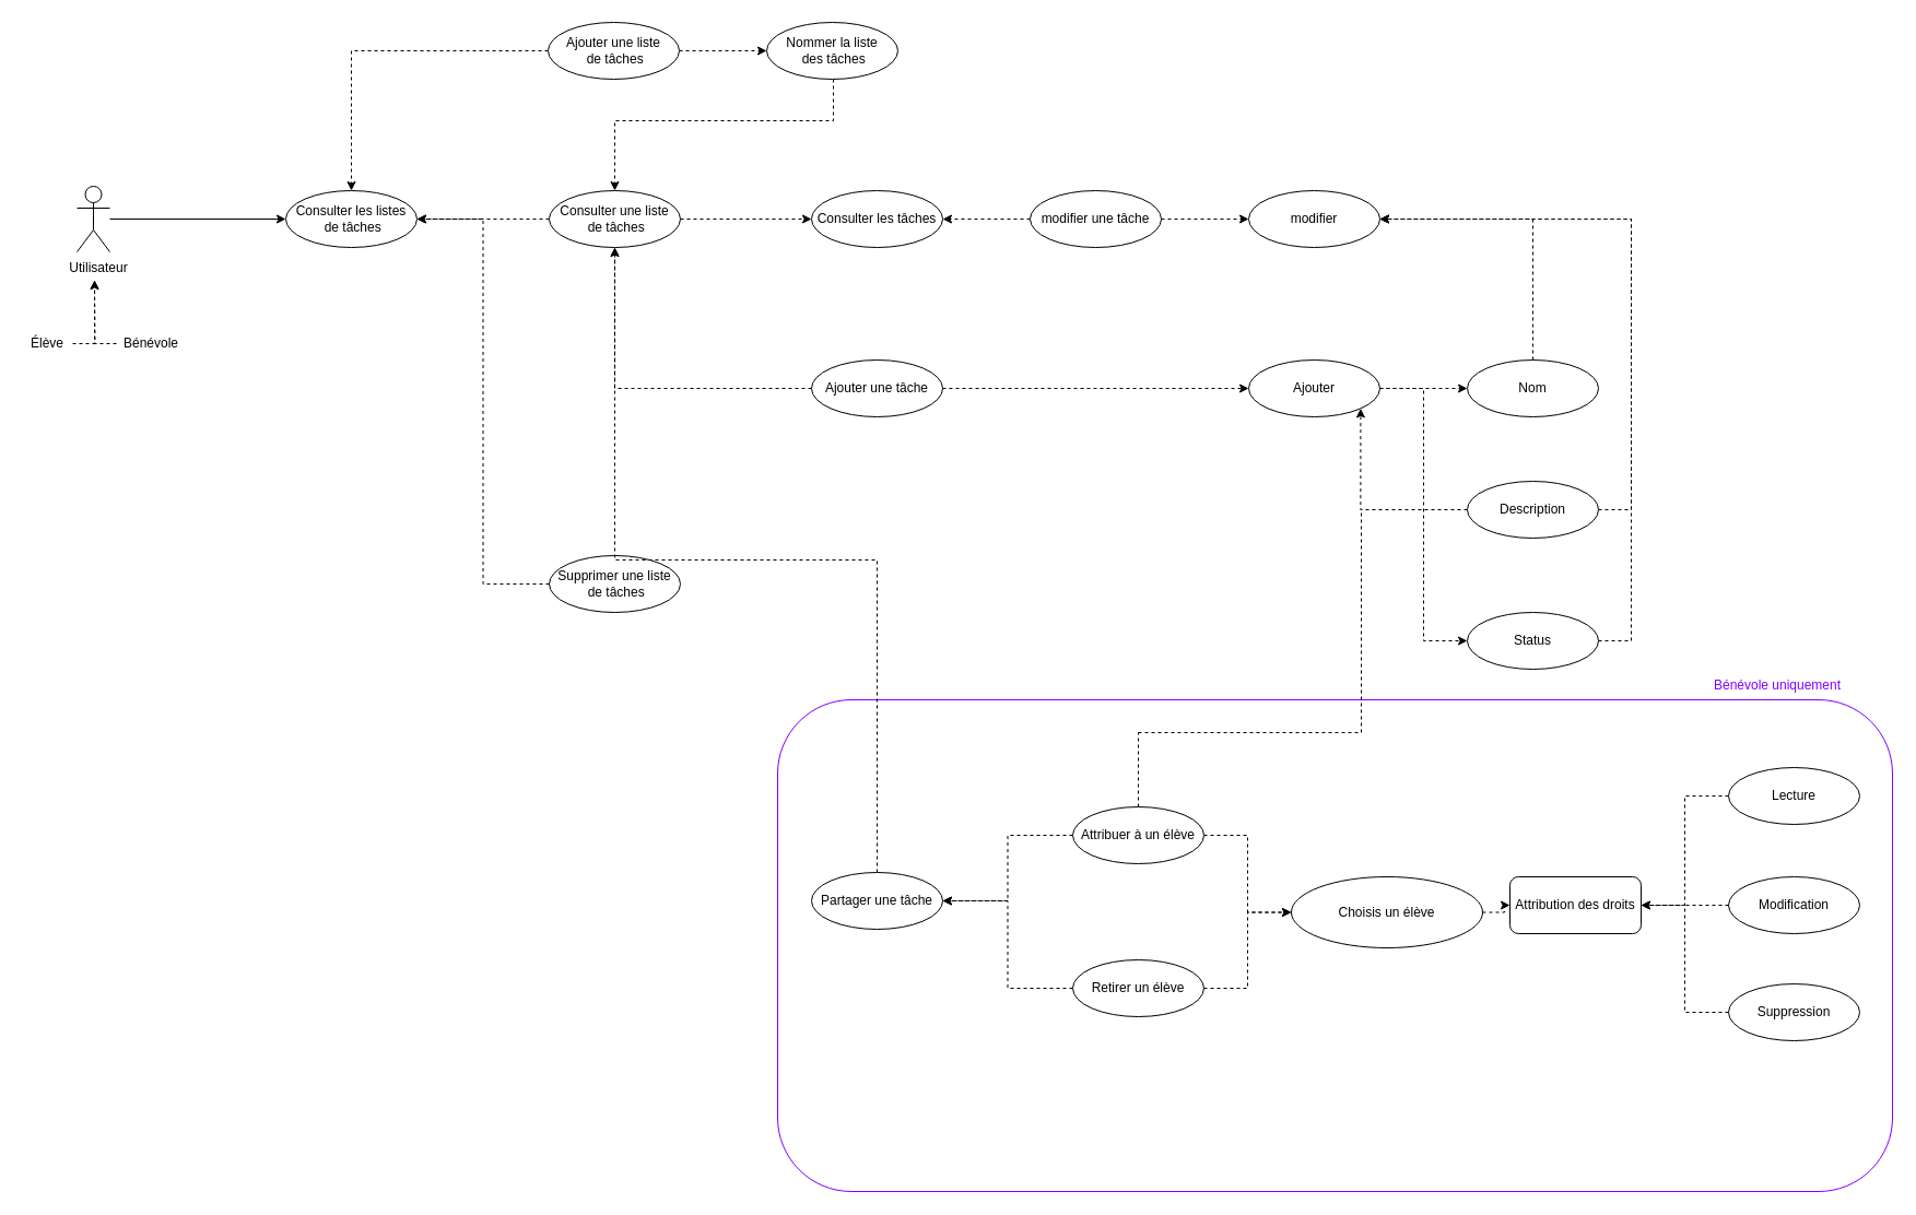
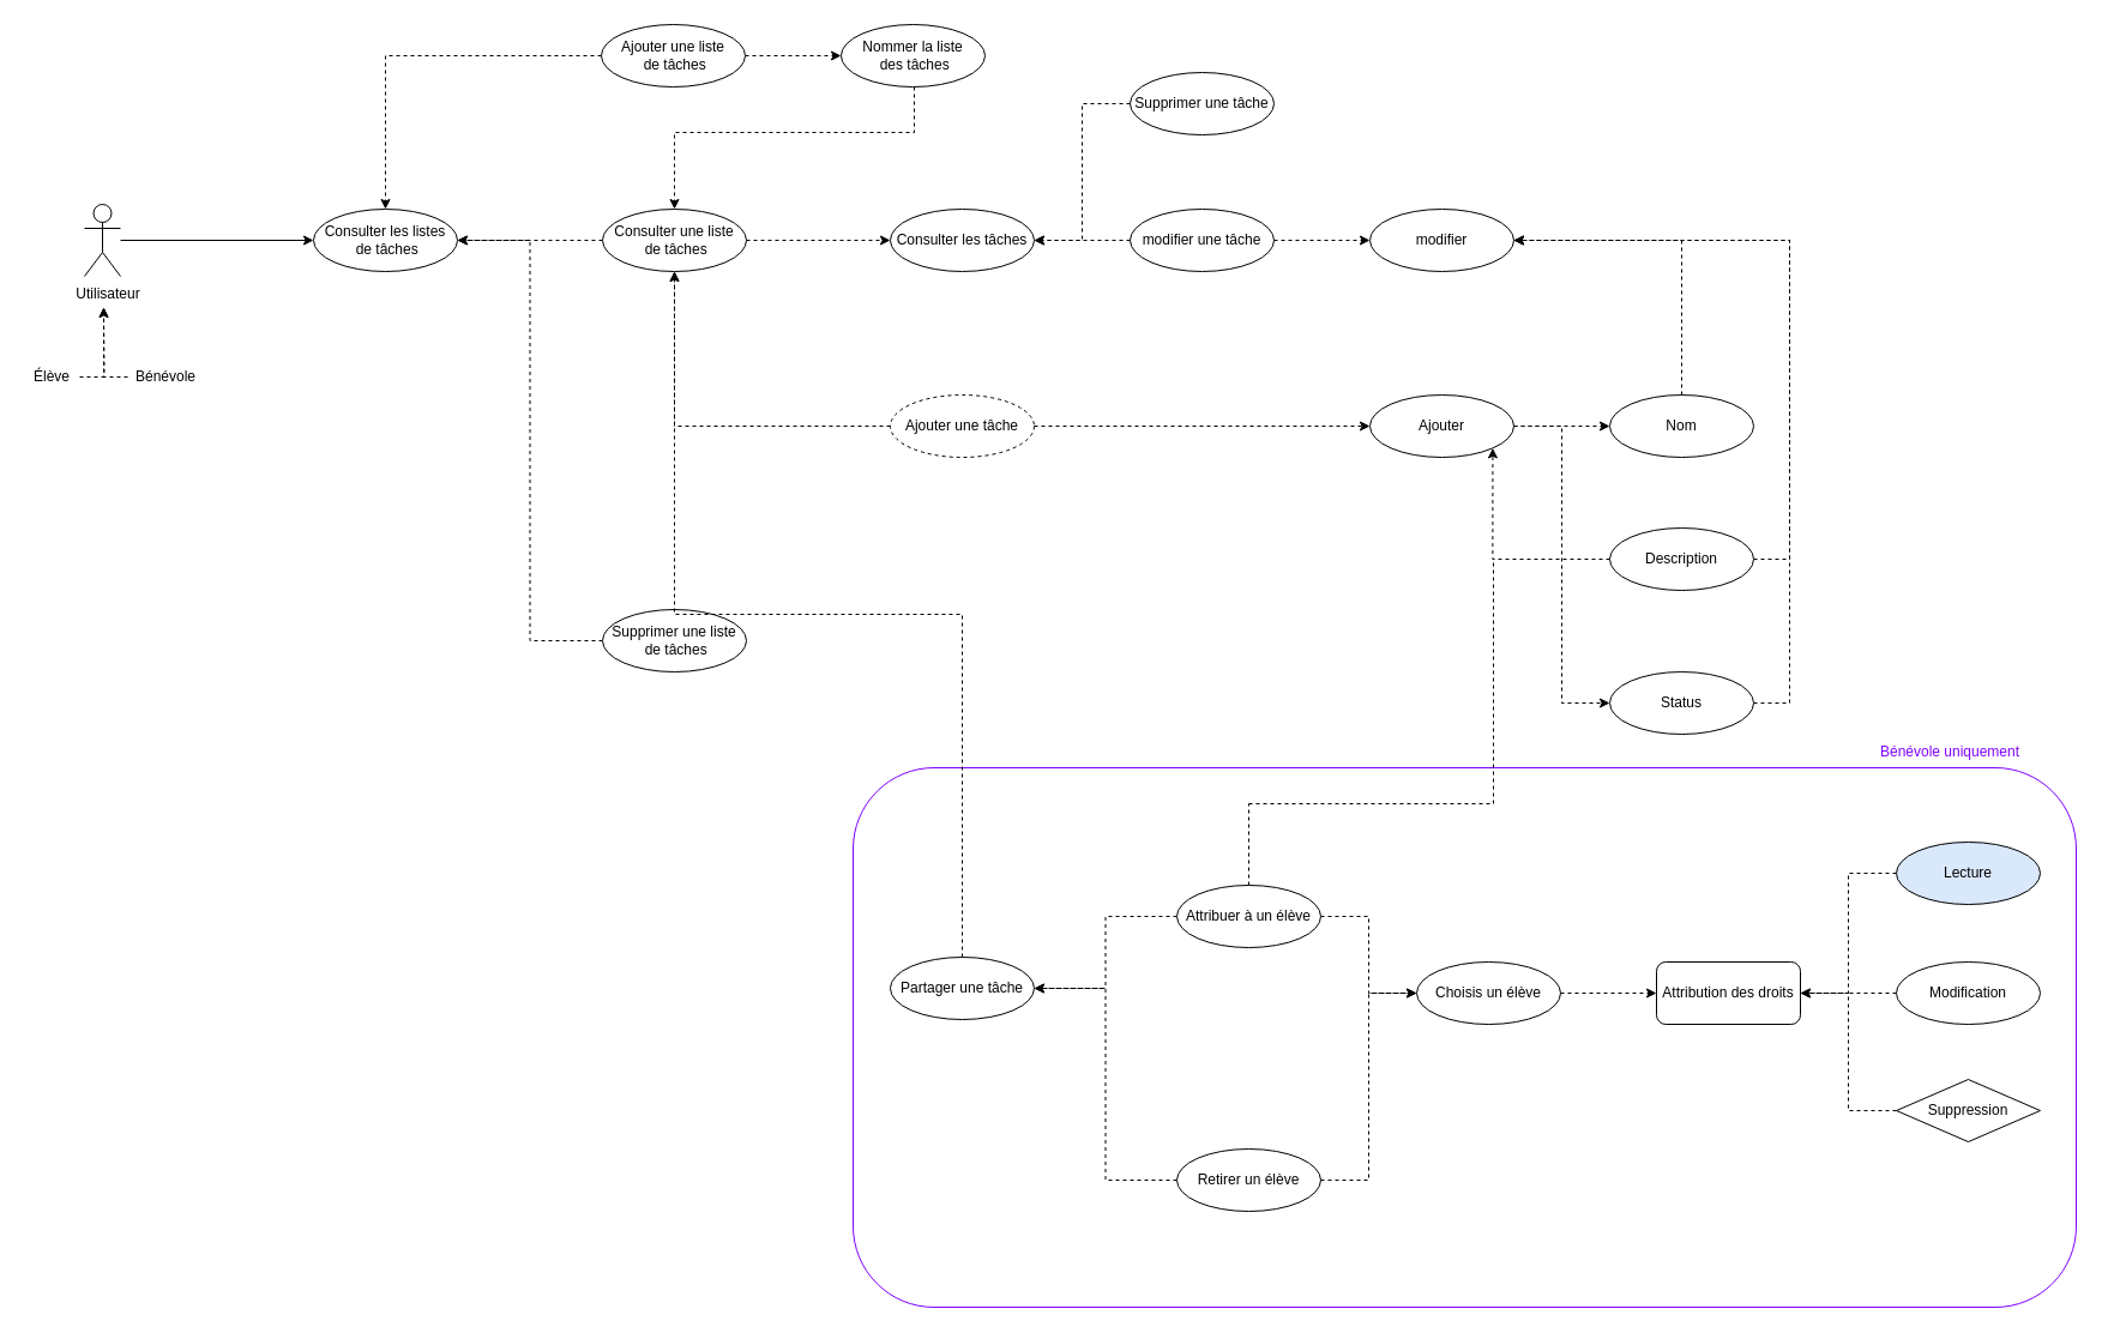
  <mxCell id="0" />
  <mxCell id="1" parent="0" />
  <mxCell id="2" value="" style="rounded=1;whiteSpace=wrap;html=1;fillColor=none;strokeColor=#8000ff;" vertex="1" parent="1"><mxGeometry x="711" y="640" width="1020" height="450" as="geometry" /></mxCell>
  <mxCell id="3" style="edgeStyle=orthogonalEdgeStyle;rounded=0;orthogonalLoop=1;jettySize=auto;html=1;" edge="1" parent="1" source="4" target="10"><mxGeometry relative="1" as="geometry" /></mxCell>
  <mxCell id="4" value="Actor" style="shape=umlActor;verticalLabelPosition=bottom;verticalAlign=top;html=1;outlineConnect=0;overflow=visible;noLabel=1;" vertex="1" parent="1"><mxGeometry x="70" y="170" width="30" height="60" as="geometry" /></mxCell>
  <mxCell id="5" value="Utilisateur" style="text;html=1;strokeColor=none;fillColor=none;align=center;verticalAlign=middle;whiteSpace=wrap;rounded=0;" vertex="1" parent="1"><mxGeometry x="60" y="230" width="60" height="30" as="geometry" /></mxCell>
  <mxCell id="6" value="" style="edgeStyle=orthogonalEdgeStyle;rounded=0;orthogonalLoop=1;jettySize=auto;html=1;dashed=1;" edge="1" parent="1" source="7"><mxGeometry relative="1" as="geometry"><mxPoint x="66" y="315" as="sourcePoint" /><mxPoint x="86" y="256" as="targetPoint" /></mxGeometry></mxCell>
  <mxCell id="7" value="Élève" style="text;html=1;strokeColor=none;fillColor=none;align=center;verticalAlign=middle;whiteSpace=wrap;rounded=0;" vertex="1" parent="1"><mxGeometry x="20" y="299" width="46" height="30" as="geometry" /></mxCell>
  <mxCell id="8" value="" style="edgeStyle=orthogonalEdgeStyle;rounded=0;orthogonalLoop=1;jettySize=auto;html=1;dashed=1;exitX=0;exitY=0.5;exitDx=0;exitDy=0;" edge="1" parent="1" source="9"><mxGeometry relative="1" as="geometry"><mxPoint x="106" y="321" as="sourcePoint" /><mxPoint x="86" y="256" as="targetPoint" /></mxGeometry></mxCell>
  <mxCell id="9" value="Bénévole" style="text;html=1;strokeColor=none;fillColor=none;align=center;verticalAlign=middle;whiteSpace=wrap;rounded=0;" vertex="1" parent="1"><mxGeometry x="106" y="299" width="64" height="30" as="geometry" /></mxCell>
  <mxCell id="10" value="&lt;div&gt;Consulter les listes&lt;/div&gt;&lt;div&gt;&amp;nbsp;de tâches&lt;/div&gt;" style="ellipse;whiteSpace=wrap;html=1;" vertex="1" parent="1"><mxGeometry x="261" y="174" width="120" height="52" as="geometry" /></mxCell>
  <mxCell id="11" value="" style="edgeStyle=orthogonalEdgeStyle;rounded=0;orthogonalLoop=1;jettySize=auto;html=1;dashed=1;" edge="1" parent="1" source="13" target="17"><mxGeometry relative="1" as="geometry"><Array as="points"><mxPoint x="662" y="200" /><mxPoint x="662" y="200" /></Array></mxGeometry></mxCell>
  <mxCell id="12" style="edgeStyle=orthogonalEdgeStyle;rounded=0;orthogonalLoop=1;jettySize=auto;html=1;entryX=1;entryY=0.5;entryDx=0;entryDy=0;dashed=1;" edge="1" parent="1" source="13" target="10"><mxGeometry relative="1" as="geometry" /></mxCell>
  <mxCell id="13" value="&lt;div&gt;Consulter une liste&lt;br&gt;&lt;/div&gt;&lt;div&gt;&amp;nbsp;de tâches&lt;/div&gt;" style="ellipse;whiteSpace=wrap;html=1;" vertex="1" parent="1"><mxGeometry x="502" y="174" width="120" height="52" as="geometry" /></mxCell>
  <mxCell id="14" style="edgeStyle=orthogonalEdgeStyle;rounded=0;orthogonalLoop=1;jettySize=auto;html=1;entryX=0.5;entryY=0;entryDx=0;entryDy=0;dashed=1;" edge="1" parent="1" source="16" target="10"><mxGeometry relative="1" as="geometry" /></mxCell>
  <mxCell id="15" value="" style="edgeStyle=orthogonalEdgeStyle;rounded=0;orthogonalLoop=1;jettySize=auto;html=1;dashed=1;" edge="1" parent="1" source="16" target="40"><mxGeometry relative="1" as="geometry" /></mxCell>
  <mxCell id="16" value="&lt;div&gt;Ajouter une liste&lt;/div&gt;&lt;div&gt;&amp;nbsp;de tâches&lt;/div&gt;" style="ellipse;whiteSpace=wrap;html=1;" vertex="1" parent="1"><mxGeometry x="501" y="20" width="120" height="52" as="geometry" /></mxCell>
  <mxCell id="17" value="Consulter les tâches" style="ellipse;whiteSpace=wrap;html=1;" vertex="1" parent="1"><mxGeometry x="742" y="174" width="120" height="52" as="geometry" /></mxCell>
  <mxCell id="18" value="" style="edgeStyle=orthogonalEdgeStyle;rounded=0;orthogonalLoop=1;jettySize=auto;html=1;dashed=1;" edge="1" parent="1" source="20" target="23"><mxGeometry relative="1" as="geometry" /></mxCell>
  <mxCell id="19" style="edgeStyle=orthogonalEdgeStyle;rounded=0;orthogonalLoop=1;jettySize=auto;html=1;dashed=1;" edge="1" parent="1" source="20" target="13"><mxGeometry relative="1" as="geometry" /></mxCell>
- <mxCell id="20" value="Ajouter une tâche" style="ellipse;whiteSpace=wrap;html=1;" vertex="1" parent="1"><mxGeometry x="742" y="329" width="120" height="52" as="geometry" /></mxCell>
+ <mxCell id="20" value="Ajouter une tâche" style="ellipse;whiteSpace=wrap;html=1;dashed=1;" vertex="1" parent="1"><mxGeometry x="742" y="329" width="120" height="52" as="geometry" /></mxCell>
  <mxCell id="21" value="" style="edgeStyle=orthogonalEdgeStyle;rounded=0;orthogonalLoop=1;jettySize=auto;html=1;dashed=1;" edge="1" parent="1" source="23" target="25"><mxGeometry relative="1" as="geometry" /></mxCell>
  <mxCell id="22" style="edgeStyle=orthogonalEdgeStyle;rounded=0;orthogonalLoop=1;jettySize=auto;html=1;entryX=0;entryY=0.5;entryDx=0;entryDy=0;dashed=1;" edge="1" parent="1" source="23" target="30"><mxGeometry relative="1" as="geometry" /></mxCell>
  <mxCell id="23" value="Ajouter" style="ellipse;whiteSpace=wrap;html=1;" vertex="1" parent="1"><mxGeometry x="1142" y="329" width="120" height="52" as="geometry" /></mxCell>
  <mxCell id="24" style="edgeStyle=orthogonalEdgeStyle;rounded=0;orthogonalLoop=1;jettySize=auto;html=1;entryX=1;entryY=0.5;entryDx=0;entryDy=0;dashed=1;exitX=0.5;exitY=0;exitDx=0;exitDy=0;" edge="1" parent="1" source="25" target="38"><mxGeometry relative="1" as="geometry"><mxPoint x="1402" y="320" as="sourcePoint" /></mxGeometry></mxCell>
  <mxCell id="25" value="Nom" style="ellipse;whiteSpace=wrap;html=1;" vertex="1" parent="1"><mxGeometry x="1342" y="329" width="120" height="52" as="geometry" /></mxCell>
  <mxCell id="26" style="edgeStyle=orthogonalEdgeStyle;rounded=0;orthogonalLoop=1;jettySize=auto;html=1;entryX=1;entryY=1;entryDx=0;entryDy=0;dashed=1;" edge="1" parent="1" source="28" target="23"><mxGeometry relative="1" as="geometry" /></mxCell>
  <mxCell id="27" style="edgeStyle=orthogonalEdgeStyle;rounded=0;orthogonalLoop=1;jettySize=auto;html=1;entryX=1;entryY=0.5;entryDx=0;entryDy=0;dashed=1;" edge="1" parent="1" source="28" target="38"><mxGeometry relative="1" as="geometry"><Array as="points"><mxPoint x="1492" y="466" /><mxPoint x="1492" y="200" /></Array></mxGeometry></mxCell>
  <mxCell id="28" value="Description" style="ellipse;whiteSpace=wrap;html=1;" vertex="1" parent="1"><mxGeometry x="1342" y="440" width="120" height="52" as="geometry" /></mxCell>
  <mxCell id="29" style="edgeStyle=orthogonalEdgeStyle;rounded=0;orthogonalLoop=1;jettySize=auto;html=1;entryX=1;entryY=0.5;entryDx=0;entryDy=0;dashed=1;" edge="1" parent="1" source="30" target="38"><mxGeometry relative="1" as="geometry"><Array as="points"><mxPoint x="1492" y="586" /><mxPoint x="1492" y="200" /></Array></mxGeometry></mxCell>
  <mxCell id="30" value="Status" style="ellipse;whiteSpace=wrap;html=1;" vertex="1" parent="1"><mxGeometry x="1342" y="560" width="120" height="52" as="geometry" /></mxCell>
+ <mxCell id="31" style="edgeStyle=orthogonalEdgeStyle;rounded=0;orthogonalLoop=1;jettySize=auto;html=1;entryX=1;entryY=0.5;entryDx=0;entryDy=0;dashed=1;" edge="1" parent="1" source="32" target="17"><mxGeometry relative="1" as="geometry" /></mxCell>
+ <mxCell id="32" value="Supprimer une tâche" style="ellipse;whiteSpace=wrap;html=1;" vertex="1" parent="1"><mxGeometry x="942" y="60" width="120" height="52" as="geometry" /></mxCell>
  <mxCell id="33" style="edgeStyle=orthogonalEdgeStyle;rounded=0;orthogonalLoop=1;jettySize=auto;html=1;entryX=1;entryY=0.5;entryDx=0;entryDy=0;dashed=1;" edge="1" parent="1" source="34" target="10"><mxGeometry relative="1" as="geometry" /></mxCell>
  <mxCell id="34" value="&lt;div&gt;Supprimer une liste&lt;br&gt;&lt;/div&gt;&lt;div&gt;&amp;nbsp;de tâches&lt;/div&gt;" style="ellipse;whiteSpace=wrap;html=1;" vertex="1" parent="1"><mxGeometry x="502" y="508" width="120" height="52" as="geometry" /></mxCell>
  <mxCell id="35" style="edgeStyle=orthogonalEdgeStyle;rounded=0;orthogonalLoop=1;jettySize=auto;html=1;entryX=1;entryY=0.5;entryDx=0;entryDy=0;dashed=1;" edge="1" parent="1" source="37" target="17"><mxGeometry relative="1" as="geometry" /></mxCell>
  <mxCell id="36" value="" style="edgeStyle=orthogonalEdgeStyle;rounded=0;orthogonalLoop=1;jettySize=auto;html=1;dashed=1;" edge="1" parent="1" source="37" target="38"><mxGeometry relative="1" as="geometry" /></mxCell>
  <mxCell id="37" value="modifier une tâche" style="ellipse;whiteSpace=wrap;html=1;" vertex="1" parent="1"><mxGeometry x="942" y="174" width="120" height="52" as="geometry" /></mxCell>
  <mxCell id="38" value="modifier" style="ellipse;whiteSpace=wrap;html=1;" vertex="1" parent="1"><mxGeometry x="1142" y="174" width="120" height="52" as="geometry" /></mxCell>
  <mxCell id="39" style="edgeStyle=orthogonalEdgeStyle;rounded=0;orthogonalLoop=1;jettySize=auto;html=1;entryX=0.5;entryY=0;entryDx=0;entryDy=0;dashed=1;" edge="1" parent="1" target="13"><mxGeometry relative="1" as="geometry"><mxPoint x="762" y="72" as="sourcePoint" /><Array as="points"><mxPoint x="762" y="110" /><mxPoint x="562" y="110" /></Array></mxGeometry></mxCell>
  <mxCell id="40" value="&lt;div&gt;Nommer la liste&lt;/div&gt;&lt;div&gt;&amp;nbsp;des tâches&lt;/div&gt;" style="ellipse;whiteSpace=wrap;html=1;" vertex="1" parent="1"><mxGeometry x="701" y="20" width="120" height="52" as="geometry" /></mxCell>
  <mxCell id="41" style="edgeStyle=orthogonalEdgeStyle;rounded=0;orthogonalLoop=1;jettySize=auto;html=1;dashed=1;entryX=0;entryY=0.5;entryDx=0;entryDy=0;" edge="1" parent="1" source="43" target="48"><mxGeometry relative="1" as="geometry" /></mxCell>
  <mxCell id="42" style="edgeStyle=orthogonalEdgeStyle;rounded=0;orthogonalLoop=1;jettySize=auto;html=1;entryX=1;entryY=0.5;entryDx=0;entryDy=0;dashed=1;" edge="1" parent="1" source="43" target="50"><mxGeometry relative="1" as="geometry" /></mxCell>
  <mxCell id="43" value="Attribuer à un élève" style="ellipse;whiteSpace=wrap;html=1;" vertex="1" parent="1"><mxGeometry x="981" y="738" width="120" height="52" as="geometry" /></mxCell>
  <mxCell id="44" style="edgeStyle=orthogonalEdgeStyle;rounded=0;orthogonalLoop=1;jettySize=auto;html=1;entryX=0;entryY=0.5;entryDx=0;entryDy=0;dashed=1;" edge="1" parent="1" source="46" target="48"><mxGeometry relative="1" as="geometry" /></mxCell>
  <mxCell id="45" style="edgeStyle=orthogonalEdgeStyle;rounded=0;orthogonalLoop=1;jettySize=auto;html=1;entryX=1;entryY=0.5;entryDx=0;entryDy=0;dashed=1;" edge="1" parent="1" source="46" target="50"><mxGeometry relative="1" as="geometry" /></mxCell>
- <mxCell id="46" value="&lt;div&gt;Retirer un élève&lt;/div&gt;" style="ellipse;whiteSpace=wrap;html=1;" vertex="1" parent="1"><mxGeometry x="981" y="878" width="120" height="52" as="geometry" /></mxCell>
+ <mxCell id="46" value="&lt;div&gt;Retirer un élève&lt;/div&gt;" style="ellipse;whiteSpace=wrap;html=1;" vertex="1" parent="1"><mxGeometry x="981" y="958" width="120" height="52" as="geometry" /></mxCell>
  <mxCell id="47" value="" style="edgeStyle=orthogonalEdgeStyle;rounded=0;orthogonalLoop=1;jettySize=auto;html=1;dashed=1;" edge="1" parent="1" source="48" target="54"><mxGeometry relative="1" as="geometry" /></mxCell>
- <mxCell id="48" value="Choisis un élève" style="ellipse;whiteSpace=wrap;html=1;" vertex="1" parent="1"><mxGeometry x="1181" y="802" width="175" height="65" as="geometry" /></mxCell>
+ <mxCell id="48" value="Choisis un élève" style="ellipse;whiteSpace=wrap;html=1;" vertex="1" parent="1"><mxGeometry x="1181" y="802" width="120" height="52" as="geometry" /></mxCell>
  <mxCell id="49" style="edgeStyle=orthogonalEdgeStyle;rounded=0;orthogonalLoop=1;jettySize=auto;html=1;entryX=0.5;entryY=1;entryDx=0;entryDy=0;dashed=1;exitX=0.5;exitY=0;exitDx=0;exitDy=0;" edge="1" parent="1" source="50" target="13"><mxGeometry relative="1" as="geometry" /></mxCell>
  <mxCell id="50" value="Partager une tâche" style="ellipse;whiteSpace=wrap;html=1;" vertex="1" parent="1"><mxGeometry x="742" y="798" width="120" height="52" as="geometry" /></mxCell>
  <mxCell id="51" value="" style="endArrow=none;html=1;rounded=0;dashed=1;" edge="1" parent="1"><mxGeometry width="50" height="50" relative="1" as="geometry"><mxPoint x="1245" y="670" as="sourcePoint" /><mxPoint x="1245" y="466" as="targetPoint" /></mxGeometry></mxCell>
  <mxCell id="52" value="" style="endArrow=none;html=1;rounded=0;dashed=1;" edge="1" parent="1"><mxGeometry width="50" height="50" relative="1" as="geometry"><mxPoint x="1041" y="670" as="sourcePoint" /><mxPoint x="1245" y="670" as="targetPoint" /></mxGeometry></mxCell>
  <mxCell id="53" value="" style="endArrow=none;html=1;rounded=0;dashed=1;exitX=0.5;exitY=0;exitDx=0;exitDy=0;" edge="1" parent="1" source="43"><mxGeometry width="50" height="50" relative="1" as="geometry"><mxPoint x="901" y="790" as="sourcePoint" /><mxPoint x="1041" y="670" as="targetPoint" /></mxGeometry></mxCell>
  <mxCell id="54" value="Attribution des droits" style="whiteSpace=wrap;html=1;rounded=1;" vertex="1" parent="1"><mxGeometry x="1381" y="802" width="120" height="52" as="geometry" /></mxCell>
  <mxCell id="55" value="Modification" style="ellipse;whiteSpace=wrap;html=1;" vertex="1" parent="1"><mxGeometry x="1581" y="802" width="120" height="52" as="geometry" /></mxCell>
  <mxCell id="56" style="edgeStyle=orthogonalEdgeStyle;rounded=0;orthogonalLoop=1;jettySize=auto;html=1;entryX=1;entryY=0.5;entryDx=0;entryDy=0;dashed=1;" edge="1" parent="1" source="57" target="54"><mxGeometry relative="1" as="geometry" /></mxCell>
- <mxCell id="57" value="Lecture" style="ellipse;whiteSpace=wrap;html=1;" vertex="1" parent="1"><mxGeometry x="1581" y="702" width="120" height="52" as="geometry" /></mxCell>
+ <mxCell id="57" value="Lecture" style="ellipse;whiteSpace=wrap;html=1;fillColor=#dae8fc;" vertex="1" parent="1"><mxGeometry x="1581" y="702" width="120" height="52" as="geometry" /></mxCell>
  <mxCell id="58" style="edgeStyle=orthogonalEdgeStyle;rounded=0;orthogonalLoop=1;jettySize=auto;html=1;entryX=1;entryY=0.5;entryDx=0;entryDy=0;dashed=1;" edge="1" parent="1" source="59" target="54"><mxGeometry relative="1" as="geometry" /></mxCell>
- <mxCell id="59" value="Suppression" style="ellipse;whiteSpace=wrap;html=1;" vertex="1" parent="1"><mxGeometry x="1581" y="900" width="120" height="52" as="geometry" /></mxCell>
+ <mxCell id="59" value="Suppression" style="rhombus;whiteSpace=wrap;html=1;" vertex="1" parent="1"><mxGeometry x="1581" y="900" width="120" height="52" as="geometry" /></mxCell>
  <mxCell id="60" value="" style="endArrow=none;html=1;rounded=0;dashed=1;exitX=0;exitY=0.5;exitDx=0;exitDy=0;" edge="1" parent="1" source="55"><mxGeometry width="50" height="50" relative="1" as="geometry"><mxPoint x="1471" y="880" as="sourcePoint" /><mxPoint x="1541" y="828" as="targetPoint" /></mxGeometry></mxCell>
  <mxCell id="61" value="Bénévole uniquement" style="text;html=1;strokeColor=none;fillColor=none;align=center;verticalAlign=middle;whiteSpace=wrap;rounded=0;fontColor=#8000ff;" vertex="1" parent="1"><mxGeometry x="1561" y="612" width="130" height="30" as="geometry" /></mxCell>
